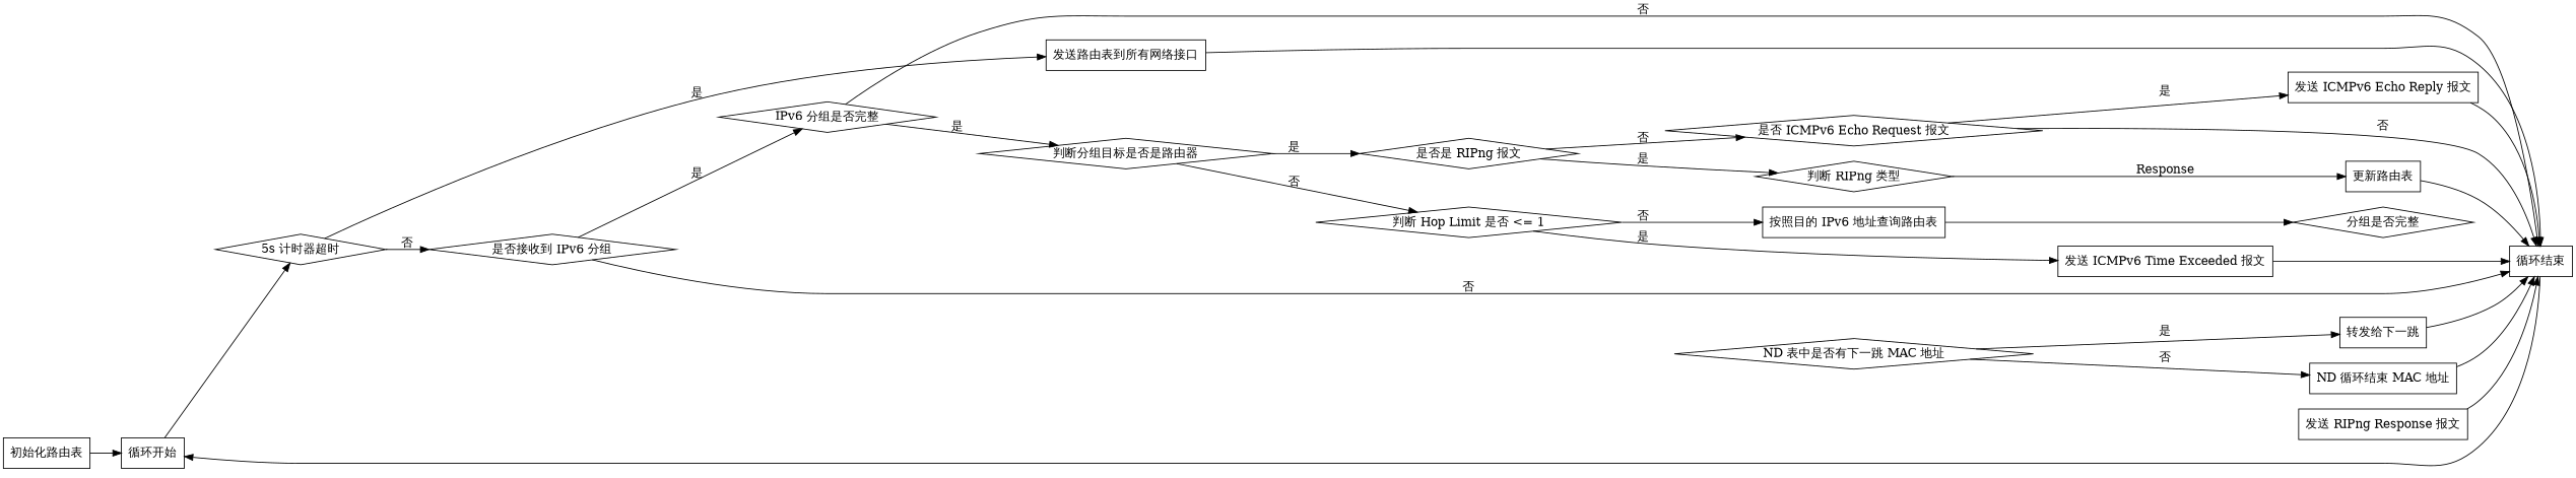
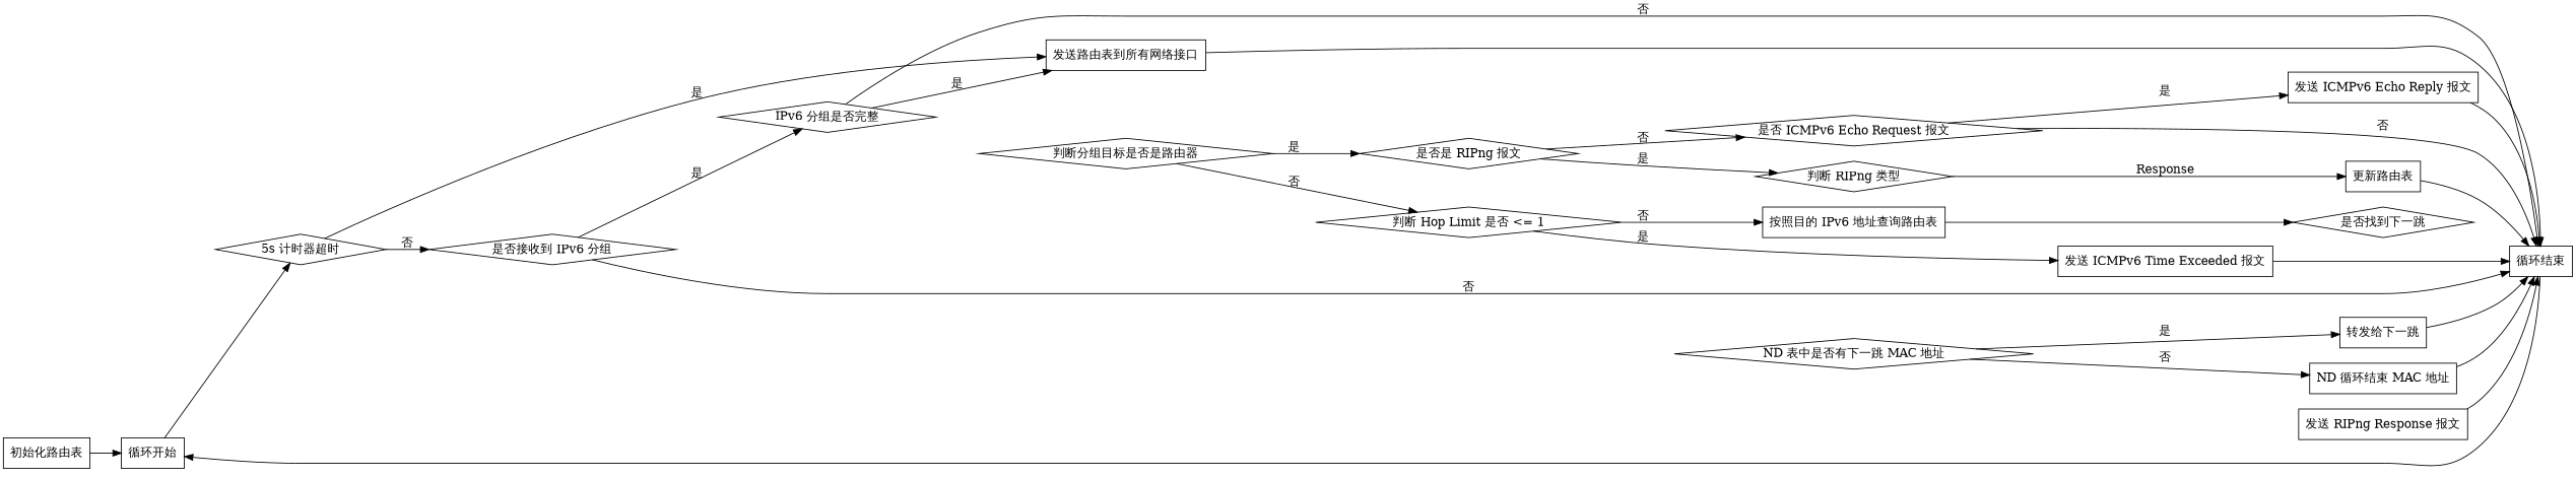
  digraph {
    rankdir=LR
    node [shape=rect]
    n1 [label="初始化路由表"]
    n2 [label="循环开始"]
    n3 [label="5s 计时器超时" shape=diamond]
    n4 [label="发送路由表到所有网络接口"]
    n5 [label="是否接收到 IPv6 分组" shape=diamond]
    n6 [label="循环结束"]
    n7 [label="IPv6 分组是否完整" shape=diamond]
    n8 [label="判断分组目标是否是路由器" shape=diamond]
    n9 [label="是否是 RIPng 报文" shape=diamond]
    n10 [label="判断 Hop Limit 是否 <= 1" shape=diamond]
    n11 [label="判断 RIPng 类型" shape=diamond]
    n12 [label="是否 ICMPv6 Echo Request 报文" shape=diamond]
    n13 [label="发送 ICMPv6 Time Exceeded 报文"]
    n14 [label="按照目的 IPv6 地址查询路由表"]
    n15 [label="更新路由表"]
    n16 [label="发送 ICMPv6 Echo Reply 报文"]
-   n17 [label="分组是否完整" shape=diamond]
+   n17 [label="是否找到下一跳" shape=diamond]
    n18 [label="ND 表中是否有下一跳 MAC 地址" shape=diamond]
    n19 [label="转发给下一跳"]
    n20 [label="ND 循环结束 MAC 地址"]
    n21 [label="发送 RIPng Response 报文"]
    n1 -> n2
    n2 -> n3
    n3 -> n4 [label="是"]
    n3 -> n5 [label="否"]
    n4 -> n6
    n5 -> n6 [label="否"]
    n5 -> n7 [label="是"]
    n6 -> n2
    n7 -> n6 [label="否"]
-   n7 -> n8 [label="是"]
+   n7 -> n4 [label="是"]
    n8 -> n9 [label="是"]
    n8 -> n10 [label="否"]
    n9 -> n11 [label="是"]
    n9 -> n12 [label="否"]
    n10 -> n13 [label="是"]
    n10 -> n14 [label="否"]
    n11 -> n15 [label=Response]
    n12 -> n6 [label="否"]
    n12 -> n16 [label="是"]
    n13 -> n6
    n14 -> n17
    n15 -> n6
    n16 -> n6
    n18 -> n19 [label="是"]
    n18 -> n20 [label="否"]
    n19 -> n6
    n20 -> n6
    n21 -> n6
  }
